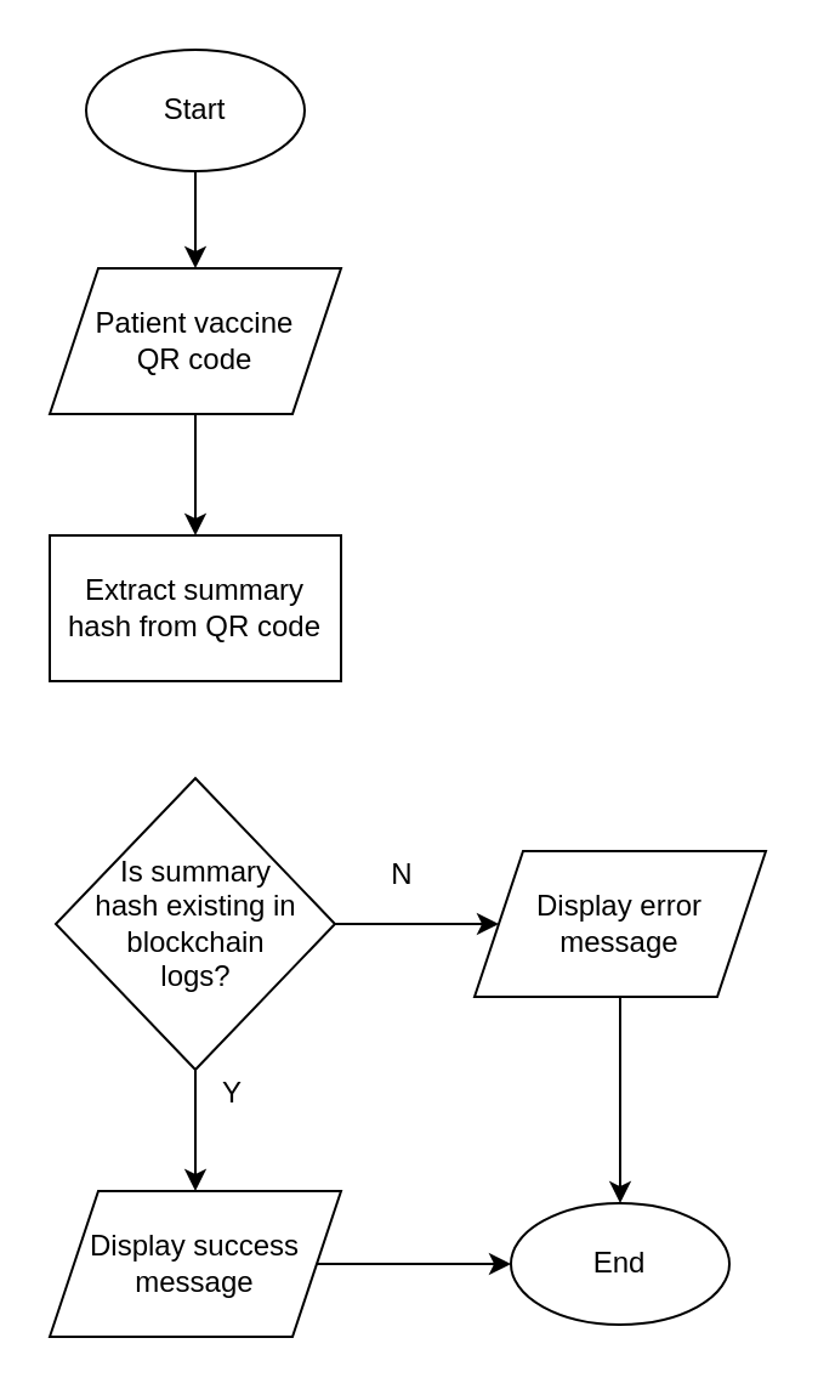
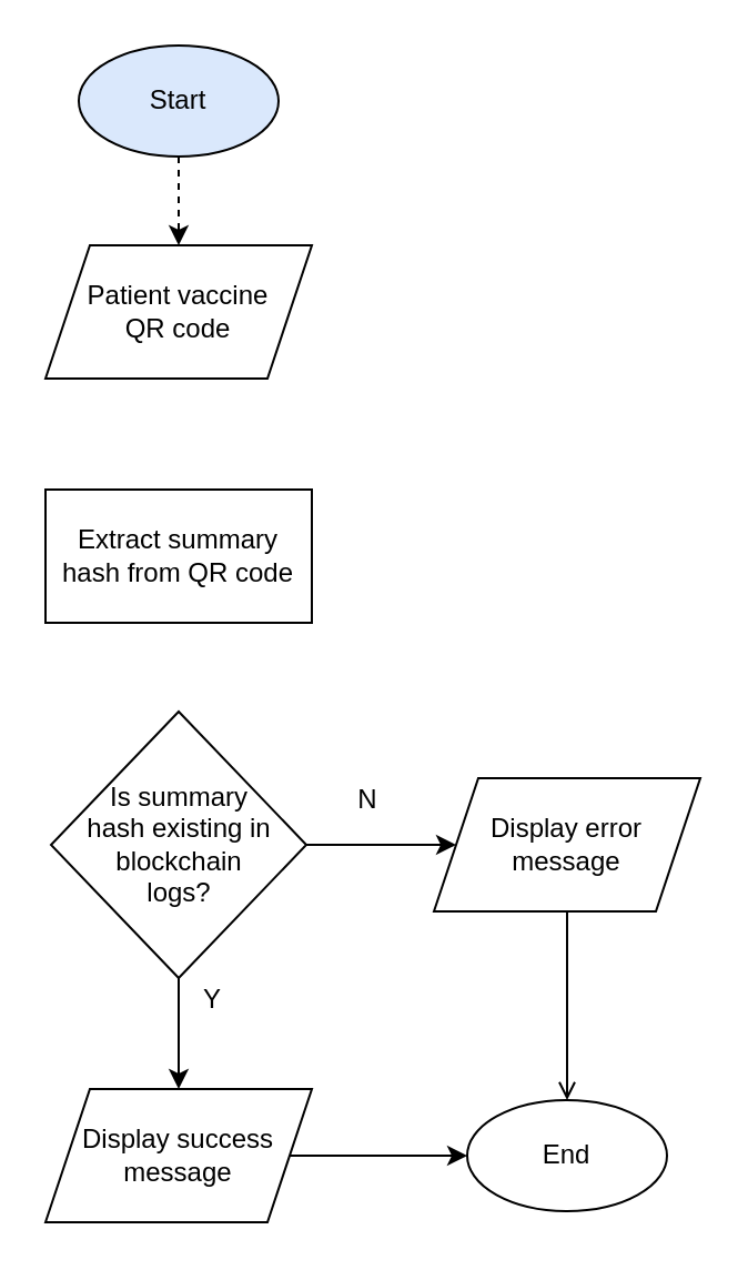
  <mxCell id="0" />
  <mxCell id="1" parent="0" />
- <mxCell id="2" value="" style="edgeStyle=orthogonalEdgeStyle;rounded=0;orthogonalLoop=1;jettySize=auto;html=1;" edge="1" parent="1" source="3" target="5"><mxGeometry relative="1" as="geometry" /></mxCell>
- <mxCell id="3" value="Start" style="ellipse;whiteSpace=wrap;html=1;" vertex="1" parent="1"><mxGeometry x="35" y="20" width="90" height="50" as="geometry" /></mxCell>
- <mxCell id="4" value="" style="edgeStyle=orthogonalEdgeStyle;rounded=0;orthogonalLoop=1;jettySize=auto;html=1;" edge="1" parent="1" source="5" target="6"><mxGeometry relative="1" as="geometry" /></mxCell>
+ <mxCell id="2" value="" style="edgeStyle=orthogonalEdgeStyle;rounded=0;orthogonalLoop=1;jettySize=auto;html=1;dashed=1;" edge="1" parent="1" source="3" target="5"><mxGeometry relative="1" as="geometry" /></mxCell>
+ <mxCell id="3" value="Start" style="ellipse;whiteSpace=wrap;html=1;fillColor=#dae8fc;" vertex="1" parent="1"><mxGeometry x="35" y="20" width="90" height="50" as="geometry" /></mxCell>
  <mxCell id="5" value="Patient vaccine&lt;br&gt;QR code" style="shape=parallelogram;perimeter=parallelogramPerimeter;whiteSpace=wrap;html=1;fixedSize=1;" vertex="1" parent="1"><mxGeometry x="20" y="110" width="120" height="60" as="geometry" /></mxCell>
  <mxCell id="6" value="Extract summary hash from QR code" style="rounded=0;whiteSpace=wrap;html=1;" vertex="1" parent="1"><mxGeometry x="20" y="220" width="120" height="60" as="geometry" /></mxCell>
  <mxCell id="7" value="" style="edgeStyle=orthogonalEdgeStyle;rounded=0;orthogonalLoop=1;jettySize=auto;html=1;" edge="1" parent="1" source="9" target="13"><mxGeometry relative="1" as="geometry" /></mxCell>
  <mxCell id="8" value="" style="edgeStyle=orthogonalEdgeStyle;rounded=0;orthogonalLoop=1;jettySize=auto;html=1;" edge="1" parent="1" source="9" target="11"><mxGeometry relative="1" as="geometry" /></mxCell>
  <mxCell id="9" value="Is summary &lt;br&gt;hash existing in&lt;br&gt;blockchain &lt;br&gt;logs?" style="rhombus;whiteSpace=wrap;html=1;" vertex="1" parent="1"><mxGeometry x="22.5" y="320" width="115" height="120" as="geometry" /></mxCell>
- <mxCell id="10" value="" style="edgeStyle=orthogonalEdgeStyle;rounded=0;orthogonalLoop=1;jettySize=auto;html=1;" edge="1" parent="1" source="11" target="14"><mxGeometry relative="1" as="geometry" /></mxCell>
+ <mxCell id="10" value="" style="edgeStyle=orthogonalEdgeStyle;rounded=0;orthogonalLoop=1;jettySize=auto;html=1;endArrow=open;" edge="1" parent="1" source="11" target="14"><mxGeometry relative="1" as="geometry" /></mxCell>
  <mxCell id="11" value="Display error message" style="shape=parallelogram;perimeter=parallelogramPerimeter;whiteSpace=wrap;html=1;fixedSize=1;" vertex="1" parent="1"><mxGeometry x="195" y="350" width="120" height="60" as="geometry" /></mxCell>
  <mxCell id="12" value="" style="edgeStyle=orthogonalEdgeStyle;rounded=0;orthogonalLoop=1;jettySize=auto;html=1;" edge="1" parent="1" source="13" target="14"><mxGeometry relative="1" as="geometry" /></mxCell>
  <mxCell id="13" value="Display success message" style="shape=parallelogram;perimeter=parallelogramPerimeter;whiteSpace=wrap;html=1;fixedSize=1;" vertex="1" parent="1"><mxGeometry x="20" y="490" width="120" height="60" as="geometry" /></mxCell>
  <mxCell id="14" value="End" style="ellipse;whiteSpace=wrap;html=1;" vertex="1" parent="1"><mxGeometry x="210" y="495" width="90" height="50" as="geometry" /></mxCell>
  <mxCell id="15" value="N" style="text;html=1;align=center;verticalAlign=middle;resizable=0;points=[];autosize=1;strokeColor=none;fillColor=none;" vertex="1" parent="1"><mxGeometry x="155" y="350" width="20" height="20" as="geometry" /></mxCell>
  <mxCell id="16" value="Y" style="text;html=1;align=center;verticalAlign=middle;resizable=0;points=[];autosize=1;strokeColor=none;fillColor=none;" vertex="1" parent="1"><mxGeometry x="85" y="440" width="20" height="20" as="geometry" /></mxCell>
